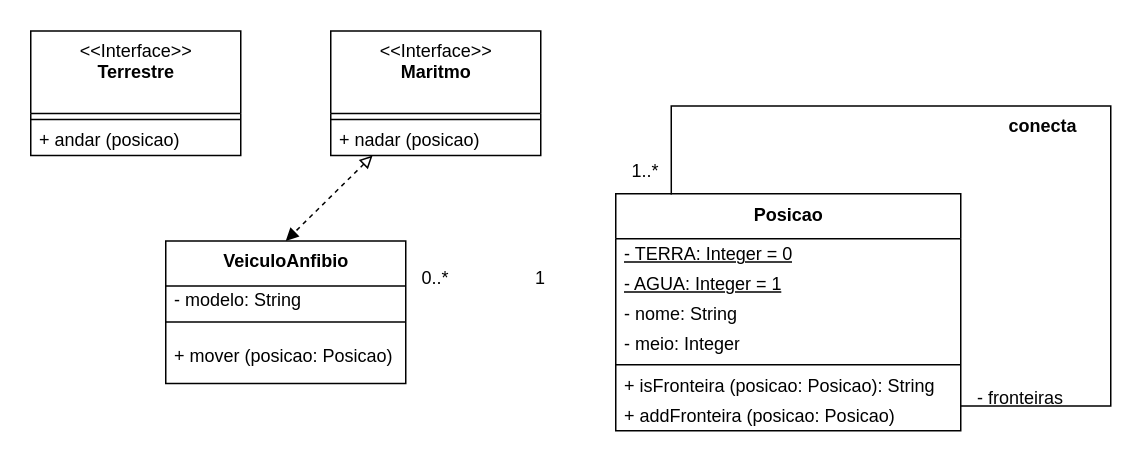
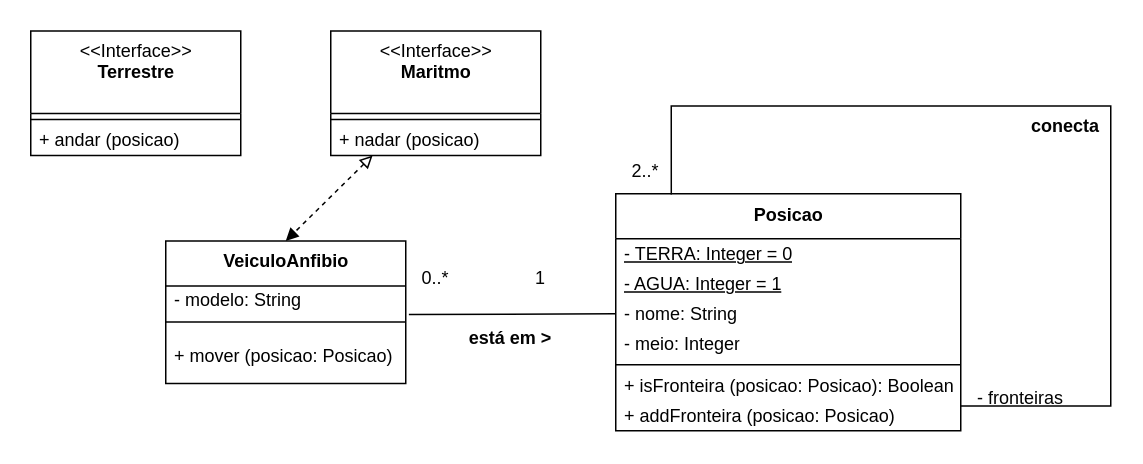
  <mxCell id="0" />
  <mxCell id="1" parent="0" />
  <mxCell id="2" value="&amp;lt;&amp;lt;Interface&amp;gt;&amp;gt;&lt;br&gt;&lt;b&gt;Terrestre&lt;/b&gt;" style="swimlane;fontStyle=0;align=center;verticalAlign=top;childLayout=stackLayout;horizontal=1;startSize=55;horizontalStack=0;resizeParent=1;resizeParentMax=0;resizeLast=0;collapsible=0;marginBottom=0;html=1;" vertex="1" parent="1"><mxGeometry x="20" y="20" width="140" height="83" as="geometry" /></mxCell>
  <mxCell id="3" value="" style="line;strokeWidth=1;fillColor=none;align=left;verticalAlign=middle;spacingTop=-1;spacingLeft=3;spacingRight=3;rotatable=0;labelPosition=right;points=[];portConstraint=eastwest;" vertex="1" parent="2"><mxGeometry y="55" width="140" height="8" as="geometry" /></mxCell>
  <mxCell id="4" value="+ andar (posicao)" style="text;html=1;strokeColor=none;fillColor=none;align=left;verticalAlign=middle;spacingLeft=4;spacingRight=4;overflow=hidden;rotatable=0;points=[[0,0.5],[1,0.5]];portConstraint=eastwest;" vertex="1" parent="2"><mxGeometry y="63" width="140" height="20" as="geometry" /></mxCell>
  <mxCell id="5" value="&lt;div&gt;&amp;lt;&amp;lt;Interface&amp;gt;&amp;gt;&lt;b&gt;&lt;br&gt;&lt;/b&gt;&lt;/div&gt;&lt;div&gt;&lt;b&gt;Maritmo&lt;/b&gt;&lt;/div&gt;" style="swimlane;fontStyle=0;align=center;verticalAlign=top;childLayout=stackLayout;horizontal=1;startSize=55;horizontalStack=0;resizeParent=1;resizeParentMax=0;resizeLast=0;collapsible=0;marginBottom=0;html=1;" vertex="1" parent="1"><mxGeometry x="220" y="20" width="140" height="83" as="geometry" /></mxCell>
  <mxCell id="6" value="" style="line;strokeWidth=1;fillColor=none;align=left;verticalAlign=middle;spacingTop=-1;spacingLeft=3;spacingRight=3;rotatable=0;labelPosition=right;points=[];portConstraint=eastwest;" vertex="1" parent="5"><mxGeometry y="55" width="140" height="8" as="geometry" /></mxCell>
  <mxCell id="7" value="+ nadar (posicao)" style="text;html=1;strokeColor=none;fillColor=none;align=left;verticalAlign=middle;spacingLeft=4;spacingRight=4;overflow=hidden;rotatable=0;points=[[0,0.5],[1,0.5]];portConstraint=eastwest;" vertex="1" parent="5"><mxGeometry y="63" width="140" height="20" as="geometry" /></mxCell>
  <mxCell id="8" value="&lt;b&gt;VeiculoAnfibio&lt;/b&gt;" style="swimlane;fontStyle=0;align=center;verticalAlign=top;childLayout=stackLayout;horizontal=1;startSize=30;horizontalStack=0;resizeParent=1;resizeParentMax=0;resizeLast=0;collapsible=0;marginBottom=0;html=1;" vertex="1" parent="1"><mxGeometry x="110" y="160" width="160" height="95" as="geometry" /></mxCell>
  <mxCell id="9" value="- modelo: String" style="text;html=1;strokeColor=none;fillColor=none;align=left;verticalAlign=middle;spacingLeft=4;spacingRight=4;overflow=hidden;rotatable=0;points=[[0,0.5],[1,0.5]];portConstraint=eastwest;" vertex="1" parent="8"><mxGeometry y="30" width="160" height="20" as="geometry" /></mxCell>
  <mxCell id="10" value="" style="line;strokeWidth=1;fillColor=none;align=left;verticalAlign=middle;spacingTop=-1;spacingLeft=3;spacingRight=3;rotatable=0;labelPosition=right;points=[];portConstraint=eastwest;" vertex="1" parent="8"><mxGeometry y="50" width="160" height="8" as="geometry" /></mxCell>
  <mxCell id="11" value="+ mover (posicao: Posicao)" style="text;html=1;strokeColor=none;fillColor=none;align=left;verticalAlign=middle;spacingLeft=4;spacingRight=4;overflow=hidden;rotatable=0;points=[[0,0.5],[1,0.5]];portConstraint=eastwest;" vertex="1" parent="8"><mxGeometry y="58" width="160" height="37" as="geometry" /></mxCell>
  <mxCell id="12" value="&lt;b&gt;Posicao&lt;/b&gt;" style="swimlane;fontStyle=0;align=center;verticalAlign=top;childLayout=stackLayout;horizontal=1;startSize=30;horizontalStack=0;resizeParent=1;resizeParentMax=0;resizeLast=0;collapsible=0;marginBottom=0;html=1;" vertex="1" parent="1"><mxGeometry x="410" y="128.5" width="230" height="158" as="geometry" /></mxCell>
  <mxCell id="13" value="&lt;u&gt;- TERRA: Integer = 0&lt;br&gt;&lt;/u&gt;" style="text;html=1;strokeColor=none;fillColor=none;align=left;verticalAlign=middle;spacingLeft=4;spacingRight=4;overflow=hidden;rotatable=0;points=[[0,0.5],[1,0.5]];portConstraint=eastwest;" vertex="1" parent="12"><mxGeometry y="30" width="230" height="20" as="geometry" /></mxCell>
  <mxCell id="14" value="&lt;u&gt;- AGUA: Integer = 1&lt;/u&gt;" style="text;html=1;strokeColor=none;fillColor=none;align=left;verticalAlign=middle;spacingLeft=4;spacingRight=4;overflow=hidden;rotatable=0;points=[[0,0.5],[1,0.5]];portConstraint=eastwest;" vertex="1" parent="12"><mxGeometry y="50" width="230" height="20" as="geometry" /></mxCell>
  <mxCell id="15" value="&lt;font color=&quot;#030303&quot;&gt;- nome: String&lt;br&gt;&lt;/font&gt;" style="text;html=1;strokeColor=none;fillColor=none;align=left;verticalAlign=middle;spacingLeft=4;spacingRight=4;overflow=hidden;rotatable=0;points=[[0,0.5],[1,0.5]];portConstraint=eastwest;fontColor=#808080;" vertex="1" parent="12"><mxGeometry y="70" width="230" height="20" as="geometry" /></mxCell>
  <mxCell id="16" value="- meio: Integer" style="text;html=1;strokeColor=none;fillColor=none;align=left;verticalAlign=middle;spacingLeft=4;spacingRight=4;overflow=hidden;rotatable=0;points=[[0,0.5],[1,0.5]];portConstraint=eastwest;" vertex="1" parent="12"><mxGeometry y="90" width="230" height="20" as="geometry" /></mxCell>
  <mxCell id="17" value="" style="line;strokeWidth=1;fillColor=none;align=left;verticalAlign=middle;spacingTop=-1;spacingLeft=3;spacingRight=3;rotatable=0;labelPosition=right;points=[];portConstraint=eastwest;" vertex="1" parent="12"><mxGeometry y="110" width="230" height="8" as="geometry" /></mxCell>
- <mxCell id="18" value="+ isFronteira (posicao: Posicao): String" style="text;html=1;strokeColor=none;fillColor=none;align=left;verticalAlign=middle;spacingLeft=4;spacingRight=4;overflow=hidden;rotatable=0;points=[[0,0.5],[1,0.5]];portConstraint=eastwest;" vertex="1" parent="12"><mxGeometry y="118" width="230" height="20" as="geometry" /></mxCell>
+ <mxCell id="18" value="+ isFronteira (posicao: Posicao): Boolean" style="text;html=1;strokeColor=none;fillColor=none;align=left;verticalAlign=middle;spacingLeft=4;spacingRight=4;overflow=hidden;rotatable=0;points=[[0,0.5],[1,0.5]];portConstraint=eastwest;" vertex="1" parent="12"><mxGeometry y="118" width="230" height="20" as="geometry" /></mxCell>
  <mxCell id="19" value="+ addFronteira (posicao: Posicao)" style="text;html=1;strokeColor=none;fillColor=none;align=left;verticalAlign=middle;spacingLeft=4;spacingRight=4;overflow=hidden;rotatable=0;points=[[0,0.5],[1,0.5]];portConstraint=eastwest;" vertex="1" parent="12"><mxGeometry y="138" width="230" height="20" as="geometry" /></mxCell>
  <mxCell id="20" value="" style="endArrow=block;dashed=1;html=1;rounded=0;fontColor=#030303;entryX=0.5;entryY=0;entryDx=0;entryDy=0;startArrow=block;startFill=0;" edge="1" parent="1" source="5" target="8"><mxGeometry width="50" height="50" relative="1" as="geometry"><mxPoint x="290" y="230" as="sourcePoint" /><mxPoint x="340" y="180" as="targetPoint" /></mxGeometry></mxCell>
+ <mxCell id="21" value="" style="endArrow=none;html=1;rounded=0;fontColor=#030303;entryX=0;entryY=0.5;entryDx=0;entryDy=0;exitX=1.013;exitY=0.95;exitDx=0;exitDy=0;exitPerimeter=0;" edge="1" parent="1" source="9" target="15"><mxGeometry width="50" height="50" relative="1" as="geometry"><mxPoint x="290" y="230" as="sourcePoint" /><mxPoint x="340" y="180" as="targetPoint" /></mxGeometry></mxCell>
  <mxCell id="22" value="0..*" style="text;html=1;strokeColor=none;fillColor=none;align=center;verticalAlign=middle;whiteSpace=wrap;rounded=0;fontColor=#030303;" vertex="1" parent="1"><mxGeometry x="260" y="170" width="60" height="30" as="geometry" /></mxCell>
  <mxCell id="23" value="1" style="text;html=1;strokeColor=none;fillColor=none;align=center;verticalAlign=middle;whiteSpace=wrap;rounded=0;fontColor=#030303;" vertex="1" parent="1"><mxGeometry x="330" y="170" width="60" height="30" as="geometry" /></mxCell>
+ <mxCell id="24" value="&lt;b&gt;está em &amp;gt;&lt;br&gt;&lt;/b&gt;" style="text;html=1;strokeColor=none;fillColor=none;align=center;verticalAlign=middle;whiteSpace=wrap;rounded=0;fontColor=#030303;" vertex="1" parent="1"><mxGeometry x="310" y="210" width="60" height="30" as="geometry" /></mxCell>
  <mxCell id="25" value="" style="endArrow=none;html=1;rounded=0;fontColor=#030303;entryX=0.161;entryY=0.003;entryDx=0;entryDy=0;entryPerimeter=0;edgeStyle=orthogonalEdgeStyle;" edge="1" parent="1" source="12" target="12"><mxGeometry width="50" height="50" relative="1" as="geometry"><mxPoint x="220" y="380" as="sourcePoint" /><mxPoint x="270" y="330" as="targetPoint" /><Array as="points"><mxPoint x="740" y="270" /><mxPoint x="740" y="70" /><mxPoint x="447" y="70" /></Array></mxGeometry></mxCell>
  <mxCell id="26" value="- fronteiras" style="text;html=1;strokeColor=none;fillColor=none;align=center;verticalAlign=middle;whiteSpace=wrap;rounded=0;fontColor=#030303;" vertex="1" parent="1"><mxGeometry x="650" y="250" width="60" height="30" as="geometry" /></mxCell>
- <mxCell id="27" value="1..*" style="text;html=1;strokeColor=none;fillColor=none;align=center;verticalAlign=middle;whiteSpace=wrap;rounded=0;fontColor=#030303;" vertex="1" parent="1"><mxGeometry x="400" y="98.5" width="60" height="30" as="geometry" /></mxCell>
- <mxCell id="28" value="&lt;b&gt;conecta&lt;/b&gt;" style="text;html=1;strokeColor=none;fillColor=none;align=center;verticalAlign=middle;whiteSpace=wrap;rounded=0;fontColor=#030303;" vertex="1" parent="1"><mxGeometry x="665" y="68.5" width="60" height="30" as="geometry" /></mxCell>
+ <mxCell id="27" value="2..*" style="text;html=1;strokeColor=none;fillColor=none;align=center;verticalAlign=middle;whiteSpace=wrap;rounded=0;fontColor=#030303;" vertex="1" parent="1"><mxGeometry x="400" y="98.5" width="60" height="30" as="geometry" /></mxCell>
+ <mxCell id="28" value="&lt;b&gt;conecta&lt;/b&gt;" style="text;html=1;strokeColor=none;fillColor=none;align=center;verticalAlign=middle;whiteSpace=wrap;rounded=0;fontColor=#030303;" vertex="1" parent="1"><mxGeometry x="680" y="68.5" width="60" height="30" as="geometry" /></mxCell>
